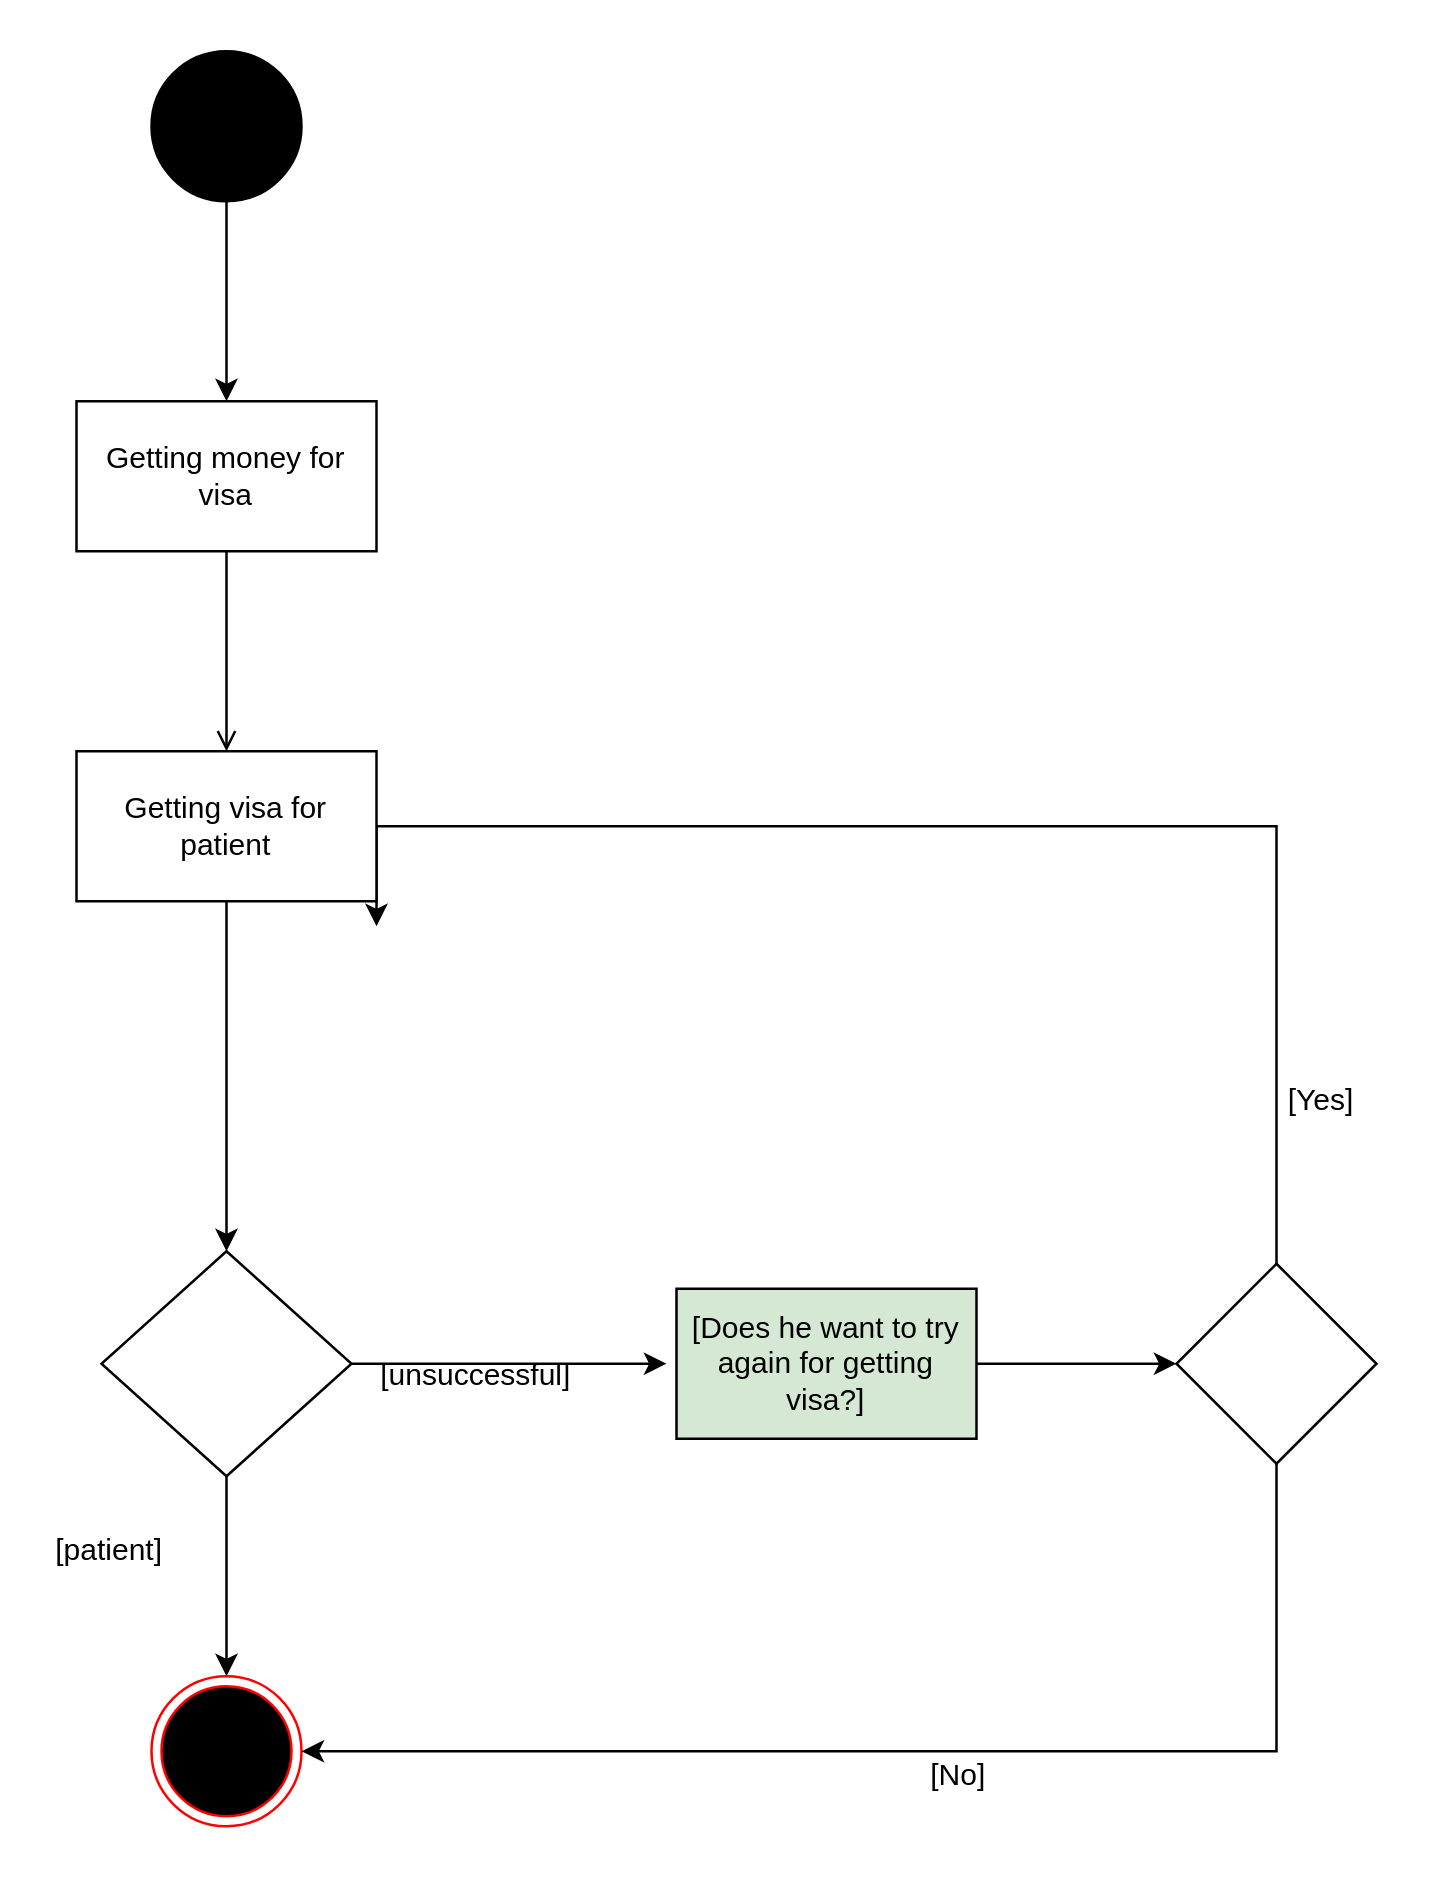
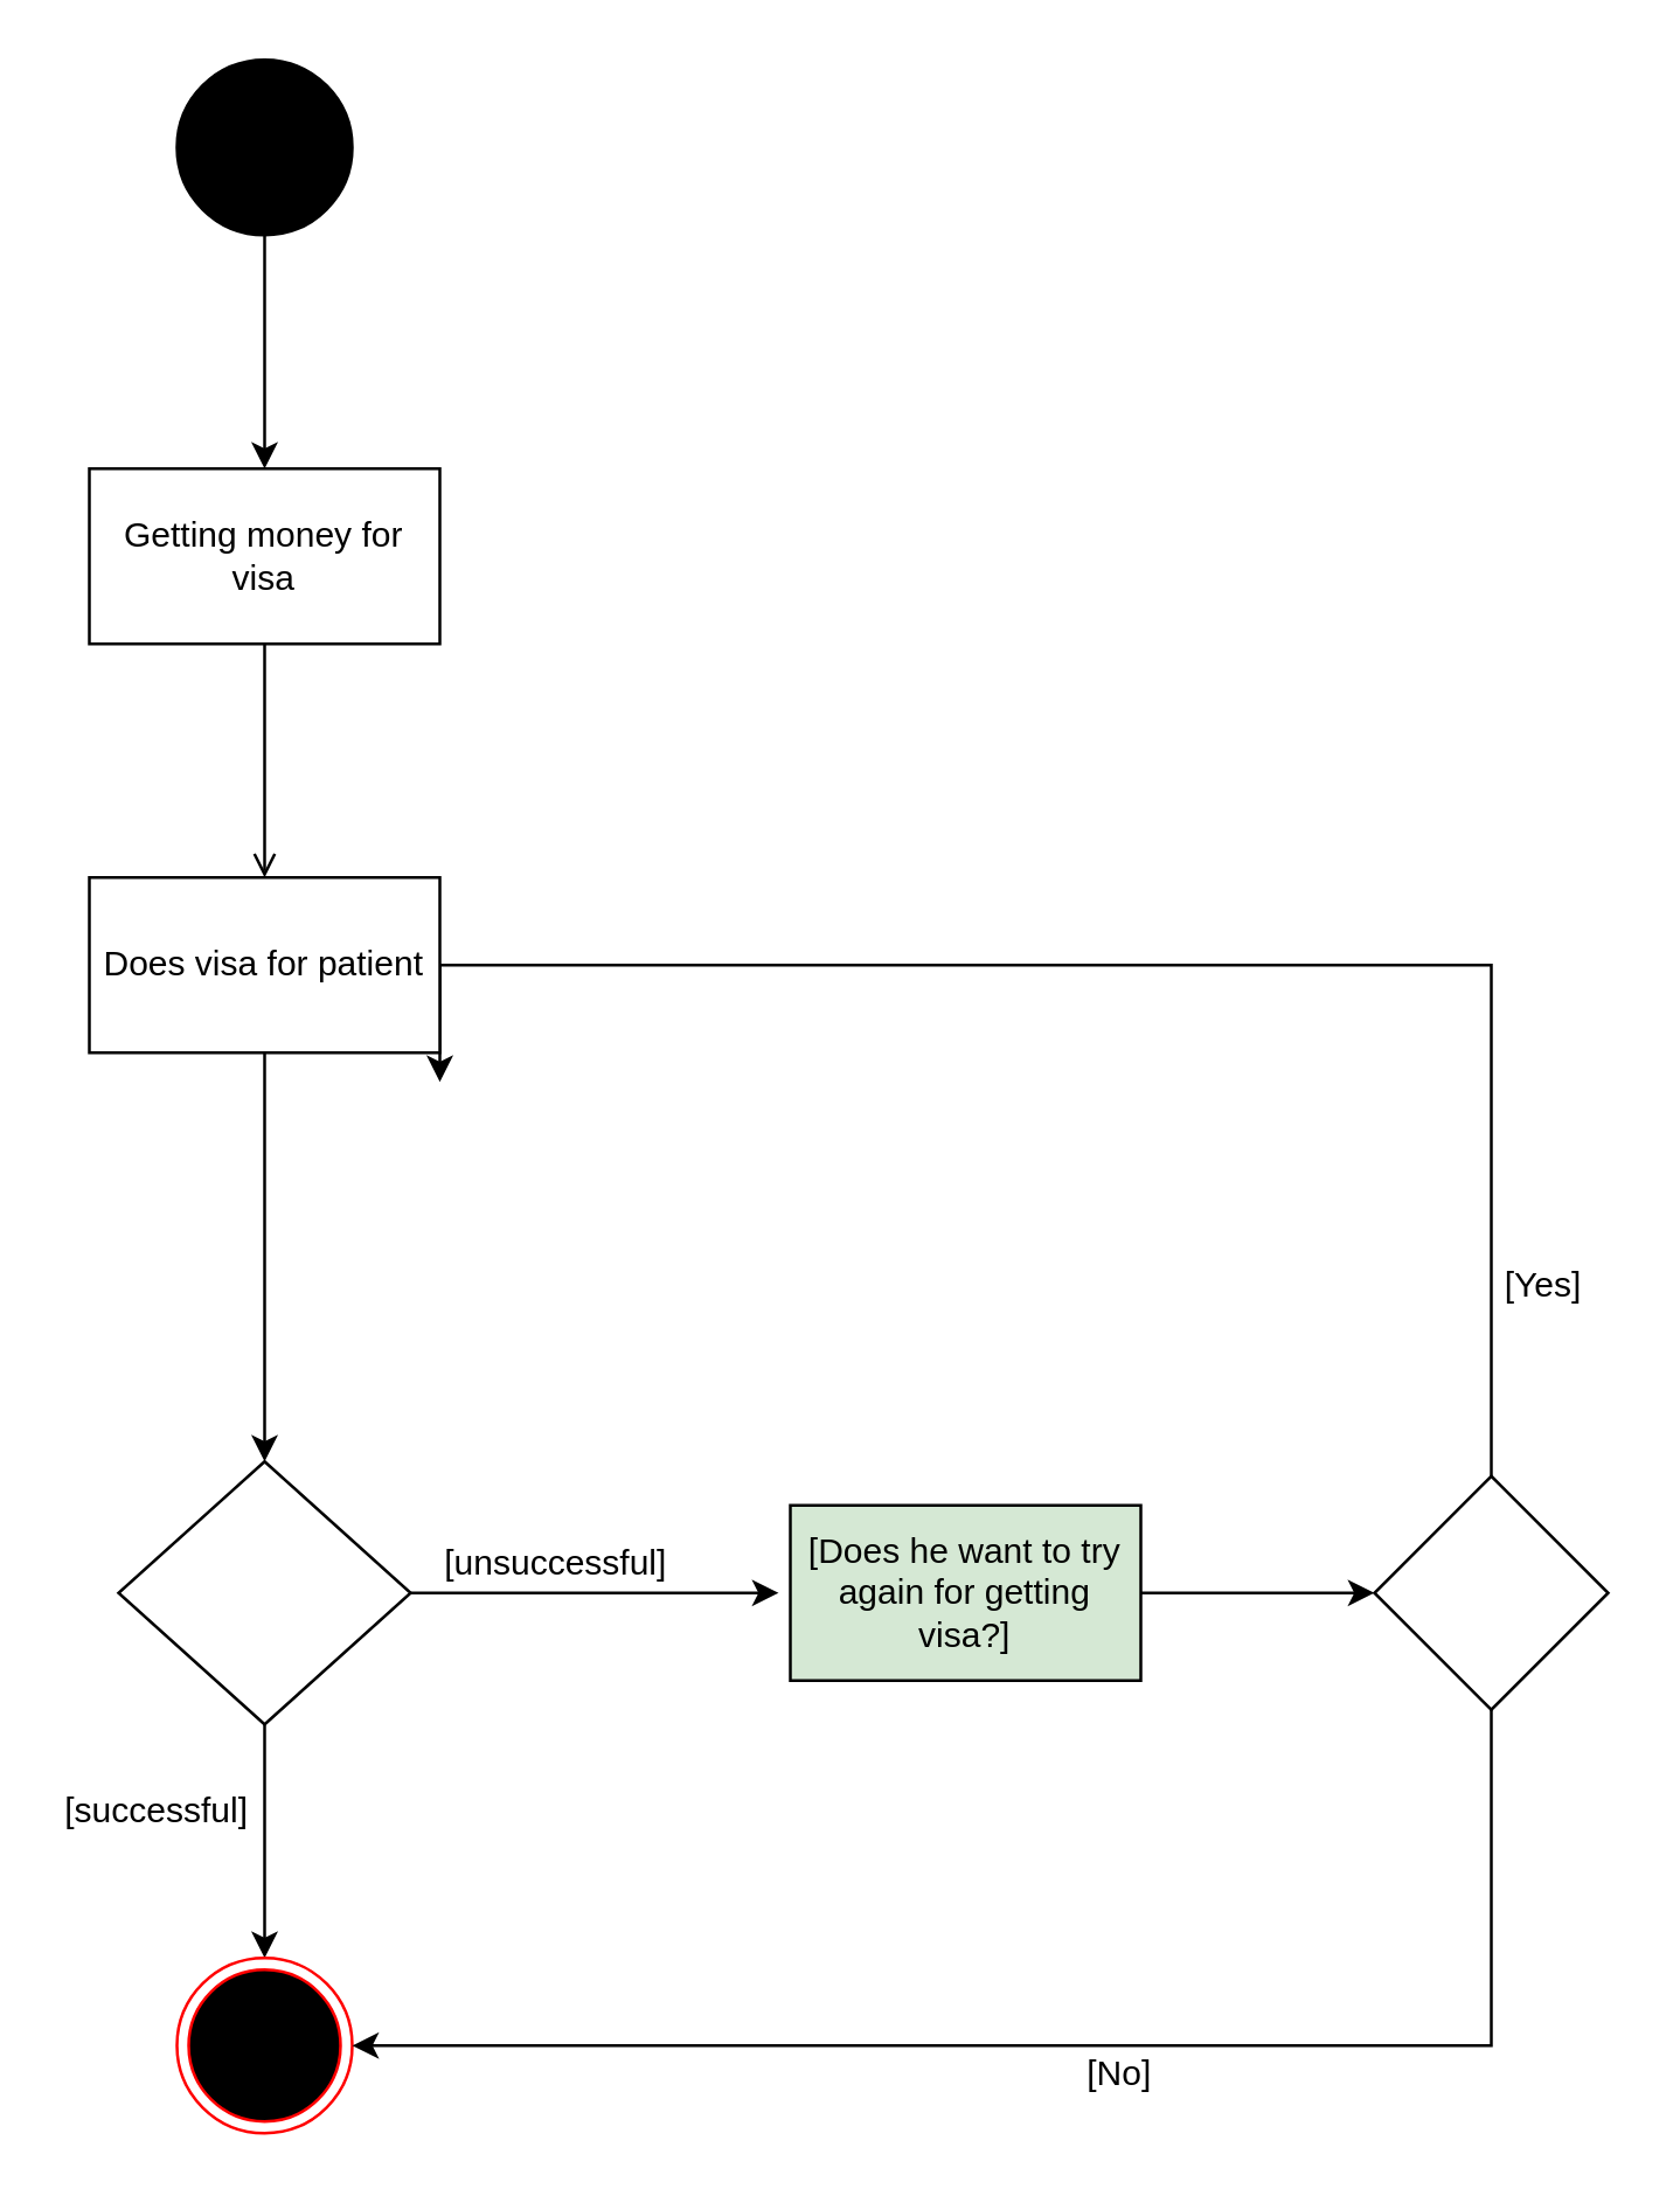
  <mxCell id="0" />
  <mxCell id="1" parent="0" />
  <mxCell id="2" value="" style="edgeStyle=orthogonalEdgeStyle;rounded=0;orthogonalLoop=1;jettySize=auto;html=1;entryX=0.5;entryY=0;entryDx=0;entryDy=0;exitX=0.5;exitY=1;exitDx=0;exitDy=0;" edge="1" parent="1" source="20" target="7"><mxGeometry relative="1" as="geometry"><mxPoint x="90" y="400" as="sourcePoint" /><mxPoint x="90" y="450" as="targetPoint" /></mxGeometry></mxCell>
  <mxCell id="3" value="" style="edgeStyle=orthogonalEdgeStyle;rounded=0;orthogonalLoop=1;jettySize=auto;html=1;" edge="1" parent="1" source="4"><mxGeometry relative="1" as="geometry"><mxPoint x="90" y="160" as="targetPoint" /></mxGeometry></mxCell>
  <mxCell id="4" value="" style="ellipse;whiteSpace=wrap;html=1;aspect=fixed;fillColor=#000000;" vertex="1" parent="1"><mxGeometry x="60" y="20" width="60" height="60" as="geometry" /></mxCell>
  <mxCell id="5" value="" style="edgeStyle=orthogonalEdgeStyle;rounded=0;orthogonalLoop=1;jettySize=auto;html=1;" edge="1" parent="1" source="7"><mxGeometry relative="1" as="geometry"><mxPoint x="90" y="670" as="targetPoint" /></mxGeometry></mxCell>
  <mxCell id="6" value="" style="edgeStyle=orthogonalEdgeStyle;rounded=0;orthogonalLoop=1;jettySize=auto;html=1;" edge="1" parent="1" source="7"><mxGeometry relative="1" as="geometry"><mxPoint x="266" y="545" as="targetPoint" /></mxGeometry></mxCell>
  <mxCell id="7" value="" style="rhombus;whiteSpace=wrap;html=1;" vertex="1" parent="1"><mxGeometry x="40" y="500" width="100" height="90" as="geometry" /></mxCell>
  <mxCell id="8" value="" style="ellipse;html=1;shape=endState;fillColor=#000000;strokeColor=#ff0000;" vertex="1" parent="1"><mxGeometry x="60" y="670" width="60" height="60" as="geometry" /></mxCell>
- <mxCell id="9" value="[patient]" style="text;html=1;resizable=0;points=[];autosize=1;align=left;verticalAlign=top;spacingTop=-4;" vertex="1" parent="1"><mxGeometry x="20" y="610" width="80" height="20" as="geometry" /></mxCell>
- <mxCell id="10" value="[unsuccessful]" style="text;html=1;resizable=0;points=[];autosize=1;align=left;verticalAlign=top;spacingTop=-4;" vertex="1" parent="1"><mxGeometry x="150" y="540" width="90" height="20" as="geometry" /></mxCell>
+ <mxCell id="9" value="[successful]" style="text;html=1;resizable=0;points=[];autosize=1;align=left;verticalAlign=top;spacingTop=-4;" vertex="1" parent="1"><mxGeometry x="20" y="610" width="80" height="20" as="geometry" /></mxCell>
+ <mxCell id="10" value="[unsuccessful]" style="text;html=1;resizable=0;points=[];autosize=1;align=left;verticalAlign=top;spacingTop=-4;" vertex="1" parent="1"><mxGeometry x="150" y="525" width="90" height="20" as="geometry" /></mxCell>
  <mxCell id="11" value="" style="edgeStyle=orthogonalEdgeStyle;rounded=0;orthogonalLoop=1;jettySize=auto;html=1;" edge="1" parent="1" source="12"><mxGeometry relative="1" as="geometry"><mxPoint x="470" y="545" as="targetPoint" /></mxGeometry></mxCell>
  <mxCell id="12" value="&lt;span style=&quot;white-space: normal&quot;&gt;[Does he want to try again for getting visa?]&lt;/span&gt;" style="rounded=0;whiteSpace=wrap;html=1;fillColor=#d5e8d4;" vertex="1" parent="1"><mxGeometry x="270" y="515" width="120" height="60" as="geometry" /></mxCell>
  <mxCell id="13" value="" style="edgeStyle=orthogonalEdgeStyle;rounded=0;orthogonalLoop=1;jettySize=auto;html=1;entryX=1;entryY=0.497;entryDx=0;entryDy=0;entryPerimeter=0;" edge="1" parent="1" source="15"><mxGeometry relative="1" as="geometry"><mxPoint x="150" y="370" as="targetPoint" /><Array as="points"><mxPoint x="510" y="330" /><mxPoint x="150" y="330" /></Array></mxGeometry></mxCell>
  <mxCell id="14" value="" style="edgeStyle=orthogonalEdgeStyle;rounded=0;orthogonalLoop=1;jettySize=auto;html=1;entryX=1;entryY=0.5;entryDx=0;entryDy=0;" edge="1" parent="1" source="15" target="8"><mxGeometry relative="1" as="geometry"><mxPoint x="300" y="730" as="targetPoint" /><Array as="points"><mxPoint x="510" y="700" /></Array></mxGeometry></mxCell>
  <mxCell id="15" value="" style="rhombus;whiteSpace=wrap;html=1;" vertex="1" parent="1"><mxGeometry x="470" y="505" width="80" height="80" as="geometry" /></mxCell>
  <mxCell id="16" value="[Yes]" style="text;html=1;resizable=0;points=[];autosize=1;align=left;verticalAlign=top;spacingTop=-4;" vertex="1" parent="1"><mxGeometry x="513" y="430" width="40" height="20" as="geometry" /></mxCell>
  <mxCell id="17" value="[No]" style="text;html=1;resizable=0;points=[];autosize=1;align=left;verticalAlign=top;spacingTop=-4;" vertex="1" parent="1"><mxGeometry x="370" y="700" width="40" height="20" as="geometry" /></mxCell>
  <mxCell id="18" value="" style="edgeStyle=orthogonalEdgeStyle;rounded=0;orthogonalLoop=1;jettySize=auto;html=1;endArrow=open;" edge="1" parent="1" source="19" target="20"><mxGeometry relative="1" as="geometry" /></mxCell>
  <mxCell id="19" value="Getting money for visa" style="rounded=0;whiteSpace=wrap;html=1;" vertex="1" parent="1"><mxGeometry x="30" y="160" width="120" height="60" as="geometry" /></mxCell>
- <mxCell id="20" value="Getting visa for patient" style="rounded=0;whiteSpace=wrap;html=1;" vertex="1" parent="1"><mxGeometry x="30" y="300" width="120" height="60" as="geometry" /></mxCell>
+ <mxCell id="20" value="Does visa for patient" style="rounded=0;whiteSpace=wrap;html=1;" vertex="1" parent="1"><mxGeometry x="30" y="300" width="120" height="60" as="geometry" /></mxCell>
